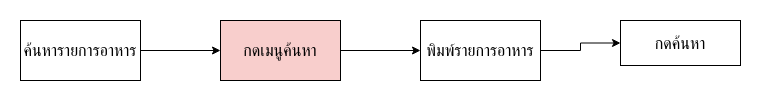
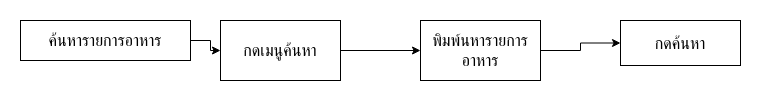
  <mxCell id="0" />
  <mxCell id="1" parent="0" />
  <mxCell id="2" value="" style="edgeStyle=orthogonalEdgeStyle;rounded=0;orthogonalLoop=1;jettySize=auto;html=1;fontSize=16;" parent="1" source="3" target="5" edge="1"><mxGeometry relative="1" as="geometry" /></mxCell>
- <mxCell id="3" value="&lt;font style=&quot;font-size: 16px;&quot;&gt;ค้นหารายการอาหาร&lt;/font&gt;" style="rounded=0;whiteSpace=wrap;html=1;" parent="1" vertex="1"><mxGeometry x="20" y="20" width="120" height="60" as="geometry" /></mxCell>
+ <mxCell id="3" value="&lt;font style=&quot;font-size: 16px;&quot;&gt;ค้นหารายการอาหาร&lt;/font&gt;" style="rounded=0;whiteSpace=wrap;html=1;" parent="1" vertex="1"><mxGeometry x="20" y="20" width="170" height="40" as="geometry" /></mxCell>
  <mxCell id="4" value="" style="edgeStyle=orthogonalEdgeStyle;rounded=0;orthogonalLoop=1;jettySize=auto;html=1;fontSize=16;" parent="1" source="5" target="7" edge="1"><mxGeometry relative="1" as="geometry" /></mxCell>
- <mxCell id="5" value="&lt;span style=&quot;font-size: 16px;&quot;&gt;กดเมนูค้นหา&lt;/span&gt;" style="rounded=0;whiteSpace=wrap;html=1;fillColor=#f8cecc;" parent="1" vertex="1"><mxGeometry x="220" y="20" width="120" height="60" as="geometry" /></mxCell>
+ <mxCell id="5" value="&lt;span style=&quot;font-size: 16px;&quot;&gt;กดเมนูค้นหา&lt;/span&gt;" style="rounded=0;whiteSpace=wrap;html=1;" parent="1" vertex="1"><mxGeometry x="220" y="20" width="120" height="60" as="geometry" /></mxCell>
  <mxCell id="6" value="" style="edgeStyle=orthogonalEdgeStyle;rounded=0;orthogonalLoop=1;jettySize=auto;html=1;fontSize=16;" parent="1" source="7" target="8" edge="1"><mxGeometry relative="1" as="geometry" /></mxCell>
- <mxCell id="7" value="&lt;span style=&quot;font-size: 16px;&quot;&gt;พิมพ์รายการอาหาร&lt;/span&gt;" style="rounded=0;whiteSpace=wrap;html=1;" parent="1" vertex="1"><mxGeometry x="420" y="20" width="120" height="60" as="geometry" /></mxCell>
+ <mxCell id="7" value="&lt;span style=&quot;font-size: 16px;&quot;&gt;พิมพ์นหารายการอาหาร&lt;/span&gt;" style="rounded=0;whiteSpace=wrap;html=1;" parent="1" vertex="1"><mxGeometry x="420" y="20" width="120" height="60" as="geometry" /></mxCell>
  <mxCell id="8" value="&lt;span style=&quot;font-size: 16px;&quot;&gt;กดค้นหา&lt;/span&gt;" style="rounded=0;whiteSpace=wrap;html=1;" parent="1" vertex="1"><mxGeometry x="620" y="20" width="120" height="45" as="geometry" /></mxCell>
